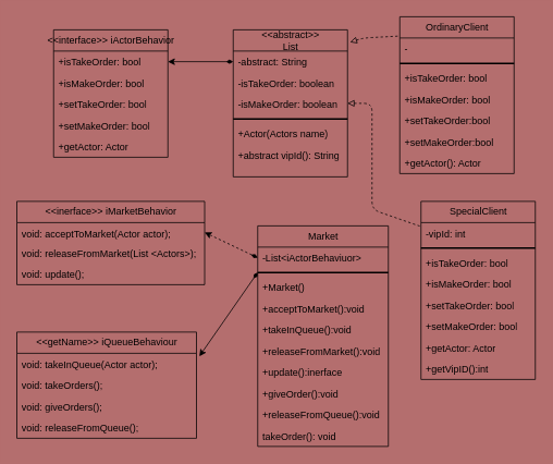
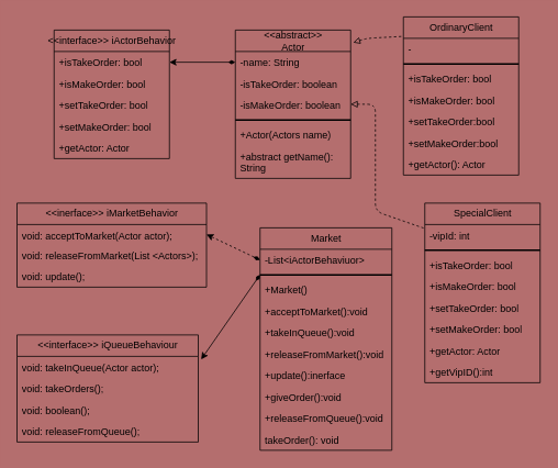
  <mxCell id="0" />
  <mxCell id="1" parent="0" />
- <mxCell id="2" value="&amp;lt;&amp;lt;abstract&amp;gt;&amp;gt;&lt;br&gt;List" style="swimlane;fontStyle=0;childLayout=stackLayout;horizontal=1;startSize=26;fillColor=none;horizontalStack=0;resizeParent=1;resizeParentMax=0;resizeLast=0;collapsible=1;marginBottom=0;html=1;" parent="1" vertex="1"><mxGeometry x="285" y="36" width="140" height="180" as="geometry" /></mxCell>
- <mxCell id="3" value="-abstract: String" style="text;strokeColor=none;fillColor=none;align=left;verticalAlign=top;spacingLeft=4;spacingRight=4;overflow=hidden;rotatable=0;points=[[0,0.5],[1,0.5]];portConstraint=eastwest;whiteSpace=wrap;html=1;" parent="2" vertex="1"><mxGeometry y="26" width="140" height="26" as="geometry" /></mxCell>
+ <mxCell id="2" value="&amp;lt;&amp;lt;abstract&amp;gt;&amp;gt;&lt;br&gt;Actor" style="swimlane;fontStyle=0;childLayout=stackLayout;horizontal=1;startSize=26;fillColor=none;horizontalStack=0;resizeParent=1;resizeParentMax=0;resizeLast=0;collapsible=1;marginBottom=0;html=1;" parent="1" vertex="1"><mxGeometry x="285" y="36" width="140" height="180" as="geometry" /></mxCell>
+ <mxCell id="3" value="-name: String" style="text;strokeColor=none;fillColor=none;align=left;verticalAlign=top;spacingLeft=4;spacingRight=4;overflow=hidden;rotatable=0;points=[[0,0.5],[1,0.5]];portConstraint=eastwest;whiteSpace=wrap;html=1;" parent="2" vertex="1"><mxGeometry y="26" width="140" height="26" as="geometry" /></mxCell>
  <mxCell id="4" value="-isTakeOrder: boolean" style="text;strokeColor=none;fillColor=none;align=left;verticalAlign=top;spacingLeft=4;spacingRight=4;overflow=hidden;rotatable=0;points=[[0,0.5],[1,0.5]];portConstraint=eastwest;whiteSpace=wrap;html=1;" parent="2" vertex="1"><mxGeometry y="52" width="140" height="26" as="geometry" /></mxCell>
  <mxCell id="5" value="-isMakeOrder: boolean" style="text;strokeColor=none;fillColor=none;align=left;verticalAlign=top;spacingLeft=4;spacingRight=4;overflow=hidden;rotatable=0;points=[[0,0.5],[1,0.5]];portConstraint=eastwest;whiteSpace=wrap;html=1;" parent="2" vertex="1"><mxGeometry y="78" width="140" height="26" as="geometry" /></mxCell>
  <mxCell id="6" value="" style="line;strokeWidth=2;html=1;" parent="2" vertex="1"><mxGeometry y="104" width="140" height="10" as="geometry" /></mxCell>
  <mxCell id="7" value="+Actor(Actors name)" style="text;strokeColor=none;fillColor=none;align=left;verticalAlign=top;spacingLeft=4;spacingRight=4;overflow=hidden;rotatable=0;points=[[0,0.5],[1,0.5]];portConstraint=eastwest;whiteSpace=wrap;html=1;" parent="2" vertex="1"><mxGeometry y="114" width="140" height="26" as="geometry" /></mxCell>
- <mxCell id="8" value="+abstract vipId(): String" style="text;strokeColor=none;fillColor=none;align=left;verticalAlign=top;spacingLeft=4;spacingRight=4;overflow=hidden;rotatable=0;points=[[0,0.5],[1,0.5]];portConstraint=eastwest;whiteSpace=wrap;html=1;" parent="2" vertex="1"><mxGeometry y="140" width="140" height="40" as="geometry" /></mxCell>
+ <mxCell id="8" value="+abstract getName(): String" style="text;strokeColor=none;fillColor=none;align=left;verticalAlign=top;spacingLeft=4;spacingRight=4;overflow=hidden;rotatable=0;points=[[0,0.5],[1,0.5]];portConstraint=eastwest;whiteSpace=wrap;html=1;" parent="2" vertex="1"><mxGeometry y="140" width="140" height="40" as="geometry" /></mxCell>
  <mxCell id="9" value="OrdinaryClient" style="swimlane;fontStyle=0;childLayout=stackLayout;horizontal=1;startSize=26;fillColor=none;horizontalStack=0;resizeParent=1;resizeParentMax=0;resizeLast=0;collapsible=1;marginBottom=0;html=1;" parent="1" vertex="1"><mxGeometry x="489" y="20" width="140" height="192" as="geometry" /></mxCell>
  <mxCell id="10" value="-" style="text;strokeColor=none;fillColor=none;align=left;verticalAlign=top;spacingLeft=4;spacingRight=4;overflow=hidden;rotatable=0;points=[[0,0.5],[1,0.5]];portConstraint=eastwest;whiteSpace=wrap;html=1;" parent="9" vertex="1"><mxGeometry y="26" width="140" height="26" as="geometry" /></mxCell>
  <mxCell id="11" value="" style="line;strokeWidth=2;html=1;" parent="9" vertex="1"><mxGeometry y="52" width="140" height="10" as="geometry" /></mxCell>
  <mxCell id="12" value="+isTakeOrder: bool" style="text;strokeColor=none;fillColor=none;align=left;verticalAlign=top;spacingLeft=4;spacingRight=4;overflow=hidden;rotatable=0;points=[[0,0.5],[1,0.5]];portConstraint=eastwest;whiteSpace=wrap;html=1;" parent="9" vertex="1"><mxGeometry y="62" width="140" height="26" as="geometry" /></mxCell>
  <mxCell id="13" value="+isMakeOrder: bool" style="text;strokeColor=none;fillColor=none;align=left;verticalAlign=top;spacingLeft=4;spacingRight=4;overflow=hidden;rotatable=0;points=[[0,0.5],[1,0.5]];portConstraint=eastwest;whiteSpace=wrap;html=1;" parent="9" vertex="1"><mxGeometry y="88" width="140" height="26" as="geometry" /></mxCell>
  <mxCell id="14" value="+setTakeOrder:bool" style="text;strokeColor=none;fillColor=none;align=left;verticalAlign=top;spacingLeft=4;spacingRight=4;overflow=hidden;rotatable=0;points=[[0,0.5],[1,0.5]];portConstraint=eastwest;whiteSpace=wrap;html=1;" parent="9" vertex="1"><mxGeometry y="114" width="140" height="26" as="geometry" /></mxCell>
  <mxCell id="15" value="+setMakeOrder:bool" style="text;strokeColor=none;fillColor=none;align=left;verticalAlign=top;spacingLeft=4;spacingRight=4;overflow=hidden;rotatable=0;points=[[0,0.5],[1,0.5]];portConstraint=eastwest;whiteSpace=wrap;html=1;" parent="9" vertex="1"><mxGeometry y="140" width="140" height="26" as="geometry" /></mxCell>
  <mxCell id="16" value="+getActor(): Actor" style="text;strokeColor=none;fillColor=none;align=left;verticalAlign=top;spacingLeft=4;spacingRight=4;overflow=hidden;rotatable=0;points=[[0,0.5],[1,0.5]];portConstraint=eastwest;whiteSpace=wrap;html=1;" parent="9" vertex="1"><mxGeometry y="166" width="140" height="26" as="geometry" /></mxCell>
  <mxCell id="17" value="" style="endArrow=none;dashed=1;html=1;exitX=1.022;exitY=0.084;exitDx=0;exitDy=0;endFill=0;startArrow=block;startFill=0;entryX=-0.009;entryY=-0.089;entryDx=0;entryDy=0;entryPerimeter=0;exitPerimeter=0;" parent="1" source="2" edge="1" target="10"><mxGeometry width="50" height="50" relative="1" as="geometry"><mxPoint x="305" y="86" as="sourcePoint" /><mxPoint x="345" y="33" as="targetPoint" /><Array as="points"><mxPoint x="445" y="46" /></Array></mxGeometry></mxCell>
  <mxCell id="18" value="SpecialClient" style="swimlane;fontStyle=0;childLayout=stackLayout;horizontal=1;startSize=26;fillColor=none;horizontalStack=0;resizeParent=1;resizeParentMax=0;resizeLast=0;collapsible=1;marginBottom=0;html=1;" parent="1" vertex="1"><mxGeometry x="515" y="246" width="140" height="218" as="geometry" /></mxCell>
  <mxCell id="19" value="-vipId: int" style="text;strokeColor=none;fillColor=none;align=left;verticalAlign=top;spacingLeft=4;spacingRight=4;overflow=hidden;rotatable=0;points=[[0,0.5],[1,0.5]];portConstraint=eastwest;whiteSpace=wrap;html=1;" parent="18" vertex="1"><mxGeometry y="26" width="140" height="26" as="geometry" /></mxCell>
  <mxCell id="20" value="" style="line;strokeWidth=2;html=1;" parent="18" vertex="1"><mxGeometry y="52" width="140" height="10" as="geometry" /></mxCell>
  <mxCell id="21" value="+isTakeOrder: bool" style="text;strokeColor=none;fillColor=none;align=left;verticalAlign=top;spacingLeft=4;spacingRight=4;overflow=hidden;rotatable=0;points=[[0,0.5],[1,0.5]];portConstraint=eastwest;whiteSpace=wrap;html=1;" parent="18" vertex="1"><mxGeometry y="62" width="140" height="26" as="geometry" /></mxCell>
  <mxCell id="22" value="+isMakeOrder: bool" style="text;strokeColor=none;fillColor=none;align=left;verticalAlign=top;spacingLeft=4;spacingRight=4;overflow=hidden;rotatable=0;points=[[0,0.5],[1,0.5]];portConstraint=eastwest;whiteSpace=wrap;html=1;" parent="18" vertex="1"><mxGeometry y="88" width="140" height="26" as="geometry" /></mxCell>
  <mxCell id="23" value="+setTakeOrder: bool" style="text;strokeColor=none;fillColor=none;align=left;verticalAlign=top;spacingLeft=4;spacingRight=4;overflow=hidden;rotatable=0;points=[[0,0.5],[1,0.5]];portConstraint=eastwest;whiteSpace=wrap;html=1;" parent="18" vertex="1"><mxGeometry y="114" width="140" height="26" as="geometry" /></mxCell>
  <mxCell id="24" value="+setMakeOrder: bool" style="text;strokeColor=none;fillColor=none;align=left;verticalAlign=top;spacingLeft=4;spacingRight=4;overflow=hidden;rotatable=0;points=[[0,0.5],[1,0.5]];portConstraint=eastwest;whiteSpace=wrap;html=1;" parent="18" vertex="1"><mxGeometry y="140" width="140" height="26" as="geometry" /></mxCell>
  <mxCell id="25" value="+getActor: Actor" style="text;strokeColor=none;fillColor=none;align=left;verticalAlign=top;spacingLeft=4;spacingRight=4;overflow=hidden;rotatable=0;points=[[0,0.5],[1,0.5]];portConstraint=eastwest;whiteSpace=wrap;html=1;" parent="18" vertex="1"><mxGeometry y="166" width="140" height="26" as="geometry" /></mxCell>
  <mxCell id="26" value="+getVipID():int" style="text;strokeColor=none;fillColor=none;align=left;verticalAlign=top;spacingLeft=4;spacingRight=4;overflow=hidden;rotatable=0;points=[[0,0.5],[1,0.5]];portConstraint=eastwest;whiteSpace=wrap;html=1;" parent="18" vertex="1"><mxGeometry y="192" width="140" height="26" as="geometry" /></mxCell>
  <mxCell id="27" value="" style="endArrow=none;dashed=1;html=1;entryX=-0.011;entryY=0.139;entryDx=0;entryDy=0;entryPerimeter=0;endFill=0;startArrow=block;startFill=0;" parent="1" target="18" edge="1"><mxGeometry width="50" height="50" relative="1" as="geometry"><mxPoint x="425" y="126" as="sourcePoint" /><mxPoint x="345" y="266" as="targetPoint" /><Array as="points"><mxPoint x="455" y="126" /><mxPoint x="455" y="256" /></Array></mxGeometry></mxCell>
  <mxCell id="28" value="&amp;lt;&amp;lt;inerface&amp;gt;&amp;gt; iMarketBehavior" style="swimlane;fontStyle=0;childLayout=stackLayout;horizontal=1;startSize=26;fillColor=none;horizontalStack=0;resizeParent=1;resizeParentMax=0;resizeLast=0;collapsible=1;marginBottom=0;html=1;" parent="1" vertex="1"><mxGeometry x="20" y="246" width="230" height="102" as="geometry" /></mxCell>
  <mxCell id="29" value="void: acceptToMarket(Actor actor);" style="text;strokeColor=none;fillColor=none;align=left;verticalAlign=top;spacingLeft=4;spacingRight=4;overflow=hidden;rotatable=0;points=[[0,0.5],[1,0.5]];portConstraint=eastwest;whiteSpace=wrap;html=1;" parent="28" vertex="1"><mxGeometry y="26" width="230" height="24" as="geometry" /></mxCell>
  <mxCell id="30" value="void: releaseFromMarket(List &amp;lt;Actors&amp;gt;);&amp;nbsp;" style="text;strokeColor=none;fillColor=none;align=left;verticalAlign=top;spacingLeft=4;spacingRight=4;overflow=hidden;rotatable=0;points=[[0,0.5],[1,0.5]];portConstraint=eastwest;whiteSpace=wrap;html=1;" parent="28" vertex="1"><mxGeometry y="50" width="230" height="26" as="geometry" /></mxCell>
  <mxCell id="31" value="void: update();&lt;br/&gt;" style="text;strokeColor=none;fillColor=none;align=left;verticalAlign=top;spacingLeft=4;spacingRight=4;overflow=hidden;rotatable=0;points=[[0,0.5],[1,0.5]];portConstraint=eastwest;whiteSpace=wrap;html=1;" parent="28" vertex="1"><mxGeometry y="76" width="230" height="26" as="geometry" /></mxCell>
- <mxCell id="32" value="&amp;lt;&amp;lt;getName&amp;gt;&amp;gt; iQueueBehaviour" style="swimlane;fontStyle=0;childLayout=stackLayout;horizontal=1;startSize=26;fillColor=none;horizontalStack=0;resizeParent=1;resizeParentMax=0;resizeLast=0;collapsible=1;marginBottom=0;html=1;" parent="1" vertex="1"><mxGeometry x="20" y="406" width="220" height="130" as="geometry" /></mxCell>
+ <mxCell id="32" value="&amp;lt;&amp;lt;interface&amp;gt;&amp;gt; iQueueBehaviour" style="swimlane;fontStyle=0;childLayout=stackLayout;horizontal=1;startSize=26;fillColor=none;horizontalStack=0;resizeParent=1;resizeParentMax=0;resizeLast=0;collapsible=1;marginBottom=0;html=1;" parent="1" vertex="1"><mxGeometry x="20" y="406" width="220" height="130" as="geometry" /></mxCell>
  <mxCell id="33" value="void: takeInQueue(Actor actor);&lt;br/&gt;" style="text;strokeColor=none;fillColor=none;align=left;verticalAlign=top;spacingLeft=4;spacingRight=4;overflow=hidden;rotatable=0;points=[[0,0.5],[1,0.5]];portConstraint=eastwest;whiteSpace=wrap;html=1;" parent="32" vertex="1"><mxGeometry y="26" width="220" height="26" as="geometry" /></mxCell>
  <mxCell id="34" value="void: takeOrders();&lt;br/&gt;" style="text;strokeColor=none;fillColor=none;align=left;verticalAlign=top;spacingLeft=4;spacingRight=4;overflow=hidden;rotatable=0;points=[[0,0.5],[1,0.5]];portConstraint=eastwest;whiteSpace=wrap;html=1;" parent="32" vertex="1"><mxGeometry y="52" width="220" height="26" as="geometry" /></mxCell>
- <mxCell id="35" value="void: giveOrders();" style="text;strokeColor=none;fillColor=none;align=left;verticalAlign=top;spacingLeft=4;spacingRight=4;overflow=hidden;rotatable=0;points=[[0,0.5],[1,0.5]];portConstraint=eastwest;whiteSpace=wrap;html=1;" parent="32" vertex="1"><mxGeometry y="78" width="220" height="26" as="geometry" /></mxCell>
+ <mxCell id="35" value="void: boolean();" style="text;strokeColor=none;fillColor=none;align=left;verticalAlign=top;spacingLeft=4;spacingRight=4;overflow=hidden;rotatable=0;points=[[0,0.5],[1,0.5]];portConstraint=eastwest;whiteSpace=wrap;html=1;" parent="32" vertex="1"><mxGeometry y="78" width="220" height="26" as="geometry" /></mxCell>
  <mxCell id="36" value="void: releaseFromQueue();&lt;br/&gt;" style="text;strokeColor=none;fillColor=none;align=left;verticalAlign=top;spacingLeft=4;spacingRight=4;overflow=hidden;rotatable=0;points=[[0,0.5],[1,0.5]];portConstraint=eastwest;whiteSpace=wrap;html=1;" parent="32" vertex="1"><mxGeometry y="104" width="220" height="26" as="geometry" /></mxCell>
  <mxCell id="37" value="&amp;lt;&amp;lt;interface&amp;gt;&amp;gt; iActorBehavior" style="swimlane;fontStyle=0;childLayout=stackLayout;horizontal=1;startSize=26;fillColor=none;horizontalStack=0;resizeParent=1;resizeParentMax=0;resizeLast=0;collapsible=1;marginBottom=0;html=1;" vertex="1" parent="1"><mxGeometry x="65" y="36" width="140" height="156" as="geometry" /></mxCell>
  <mxCell id="38" value="+isTakeOrder: bool" style="text;strokeColor=none;fillColor=none;align=left;verticalAlign=top;spacingLeft=4;spacingRight=4;overflow=hidden;rotatable=0;points=[[0,0.5],[1,0.5]];portConstraint=eastwest;whiteSpace=wrap;html=1;" vertex="1" parent="37"><mxGeometry y="26" width="140" height="26" as="geometry" /></mxCell>
  <mxCell id="39" value="+isMakeOrder: bool" style="text;strokeColor=none;fillColor=none;align=left;verticalAlign=top;spacingLeft=4;spacingRight=4;overflow=hidden;rotatable=0;points=[[0,0.5],[1,0.5]];portConstraint=eastwest;whiteSpace=wrap;html=1;" vertex="1" parent="37"><mxGeometry y="52" width="140" height="26" as="geometry" /></mxCell>
  <mxCell id="40" value="+setTakeOrder: bool" style="text;strokeColor=none;fillColor=none;align=left;verticalAlign=top;spacingLeft=4;spacingRight=4;overflow=hidden;rotatable=0;points=[[0,0.5],[1,0.5]];portConstraint=eastwest;whiteSpace=wrap;html=1;" vertex="1" parent="37"><mxGeometry y="78" width="140" height="26" as="geometry" /></mxCell>
  <mxCell id="41" value="+setMakeOrder: bool" style="text;strokeColor=none;fillColor=none;align=left;verticalAlign=top;spacingLeft=4;spacingRight=4;overflow=hidden;rotatable=0;points=[[0,0.5],[1,0.5]];portConstraint=eastwest;whiteSpace=wrap;html=1;" vertex="1" parent="37"><mxGeometry y="104" width="140" height="26" as="geometry" /></mxCell>
  <mxCell id="42" value="+getActor: Actor" style="text;strokeColor=none;fillColor=none;align=left;verticalAlign=top;spacingLeft=4;spacingRight=4;overflow=hidden;rotatable=0;points=[[0,0.5],[1,0.5]];portConstraint=eastwest;whiteSpace=wrap;html=1;" vertex="1" parent="37"><mxGeometry y="130" width="140" height="26" as="geometry" /></mxCell>
  <mxCell id="43" value="" style="endArrow=classic;html=1;entryX=1;entryY=0.5;entryDx=0;entryDy=0;exitX=0;exitY=0.5;exitDx=0;exitDy=0;startArrow=diamondThin;startFill=1;" edge="1" parent="1" source="3" target="38"><mxGeometry width="50" height="50" relative="1" as="geometry"><mxPoint x="425" y="156" as="sourcePoint" /><mxPoint x="475" y="106" as="targetPoint" /></mxGeometry></mxCell>
  <mxCell id="44" value="Market" style="swimlane;fontStyle=0;childLayout=stackLayout;horizontal=1;startSize=26;fillColor=none;horizontalStack=0;resizeParent=1;resizeParentMax=0;resizeLast=0;collapsible=1;marginBottom=0;html=1;" vertex="1" parent="1"><mxGeometry x="315" y="276" width="160" height="270" as="geometry" /></mxCell>
  <mxCell id="45" value="-List&amp;lt;iActorBehaviuor&amp;gt;" style="text;strokeColor=none;fillColor=none;align=left;verticalAlign=top;spacingLeft=4;spacingRight=4;overflow=hidden;rotatable=0;points=[[0,0.5],[1,0.5]];portConstraint=eastwest;whiteSpace=wrap;html=1;" vertex="1" parent="44"><mxGeometry y="26" width="160" height="26" as="geometry" /></mxCell>
  <mxCell id="46" value="" style="line;strokeWidth=2;html=1;" vertex="1" parent="44"><mxGeometry y="52" width="160" height="10" as="geometry" /></mxCell>
  <mxCell id="47" value="+Market()" style="text;strokeColor=none;fillColor=none;align=left;verticalAlign=top;spacingLeft=4;spacingRight=4;overflow=hidden;rotatable=0;points=[[0,0.5],[1,0.5]];portConstraint=eastwest;whiteSpace=wrap;html=1;" vertex="1" parent="44"><mxGeometry y="62" width="160" height="26" as="geometry" /></mxCell>
  <mxCell id="48" value="+acceptToMarket():void" style="text;strokeColor=none;fillColor=none;align=left;verticalAlign=top;spacingLeft=4;spacingRight=4;overflow=hidden;rotatable=0;points=[[0,0.5],[1,0.5]];portConstraint=eastwest;whiteSpace=wrap;html=1;" vertex="1" parent="44"><mxGeometry y="88" width="160" height="26" as="geometry" /></mxCell>
  <mxCell id="49" value="+takeInQueue():void" style="text;strokeColor=none;fillColor=none;align=left;verticalAlign=top;spacingLeft=4;spacingRight=4;overflow=hidden;rotatable=0;points=[[0,0.5],[1,0.5]];portConstraint=eastwest;whiteSpace=wrap;html=1;" vertex="1" parent="44"><mxGeometry y="114" width="160" height="26" as="geometry" /></mxCell>
  <mxCell id="50" value="+releaseFromMarket():void" style="text;strokeColor=none;fillColor=none;align=left;verticalAlign=top;spacingLeft=4;spacingRight=4;overflow=hidden;rotatable=0;points=[[0,0.5],[1,0.5]];portConstraint=eastwest;whiteSpace=wrap;html=1;" vertex="1" parent="44"><mxGeometry y="140" width="160" height="26" as="geometry" /></mxCell>
  <mxCell id="51" value="+update():inerface" style="text;strokeColor=none;fillColor=none;align=left;verticalAlign=top;spacingLeft=4;spacingRight=4;overflow=hidden;rotatable=0;points=[[0,0.5],[1,0.5]];portConstraint=eastwest;whiteSpace=wrap;html=1;" vertex="1" parent="44"><mxGeometry y="166" width="160" height="26" as="geometry" /></mxCell>
  <mxCell id="52" value="+giveOrder():void" style="text;strokeColor=none;fillColor=none;align=left;verticalAlign=top;spacingLeft=4;spacingRight=4;overflow=hidden;rotatable=0;points=[[0,0.5],[1,0.5]];portConstraint=eastwest;whiteSpace=wrap;html=1;" vertex="1" parent="44"><mxGeometry y="192" width="160" height="26" as="geometry" /></mxCell>
  <mxCell id="53" value="+releaseFromQueue():void" style="text;strokeColor=none;fillColor=none;align=left;verticalAlign=top;spacingLeft=4;spacingRight=4;overflow=hidden;rotatable=0;points=[[0,0.5],[1,0.5]];portConstraint=eastwest;whiteSpace=wrap;html=1;" vertex="1" parent="44"><mxGeometry y="218" width="160" height="26" as="geometry" /></mxCell>
  <mxCell id="54" value="takeOrder(): void" style="text;strokeColor=none;fillColor=none;align=left;verticalAlign=top;spacingLeft=4;spacingRight=4;overflow=hidden;rotatable=0;points=[[0,0.5],[1,0.5]];portConstraint=eastwest;whiteSpace=wrap;html=1;" vertex="1" parent="44"><mxGeometry y="244" width="160" height="26" as="geometry" /></mxCell>
  <mxCell id="55" value="" style="endArrow=classic;html=1;entryX=1;entryY=0.5;entryDx=0;entryDy=0;exitX=0;exitY=0.5;exitDx=0;exitDy=0;startArrow=diamondThin;startFill=1;dashed=1;" edge="1" parent="1" source="45" target="29"><mxGeometry width="50" height="50" relative="1" as="geometry"><mxPoint x="255" y="396" as="sourcePoint" /><mxPoint x="305" y="346" as="targetPoint" /></mxGeometry></mxCell>
  <mxCell id="56" value="" style="endArrow=classic;html=1;exitX=0;exitY=0.5;exitDx=0;exitDy=0;exitPerimeter=0;entryX=1.016;entryY=0.142;entryDx=0;entryDy=0;entryPerimeter=0;startArrow=diamondThin;startFill=1;" edge="1" parent="1" source="46" target="33"><mxGeometry width="50" height="50" relative="1" as="geometry"><mxPoint x="255" y="446" as="sourcePoint" /><mxPoint x="305" y="396" as="targetPoint" /></mxGeometry></mxCell>
